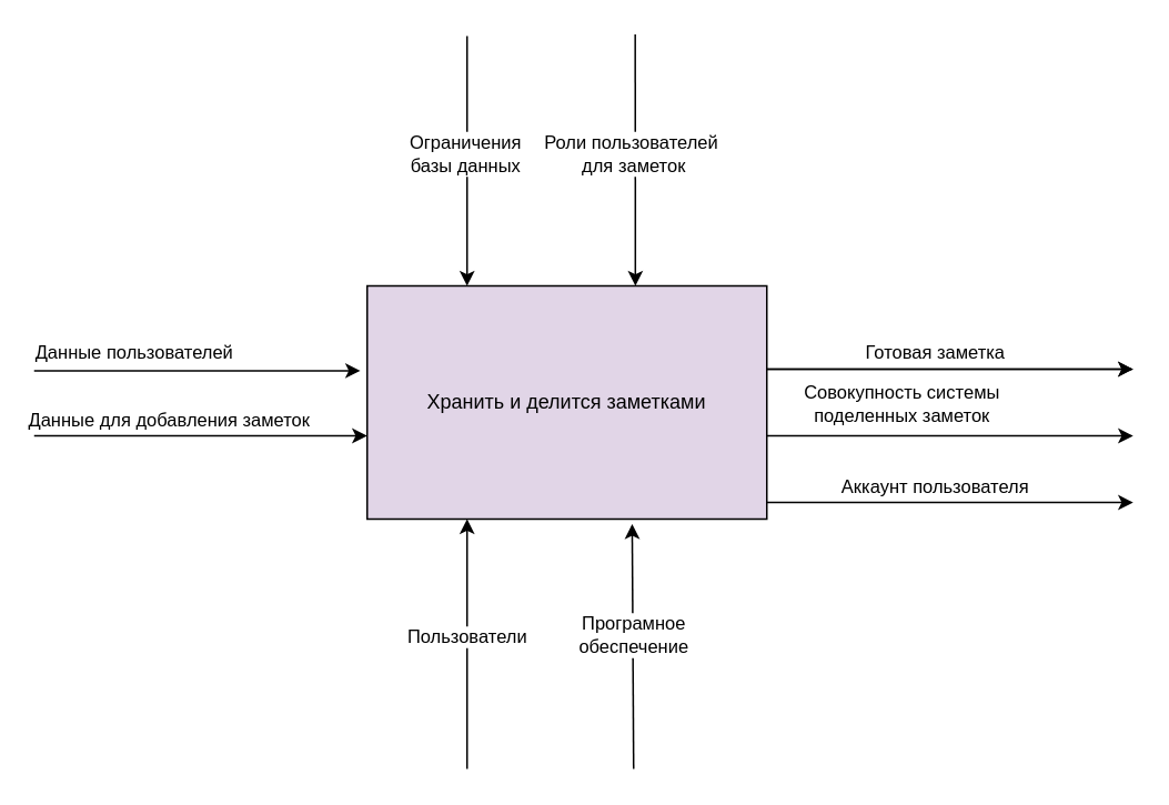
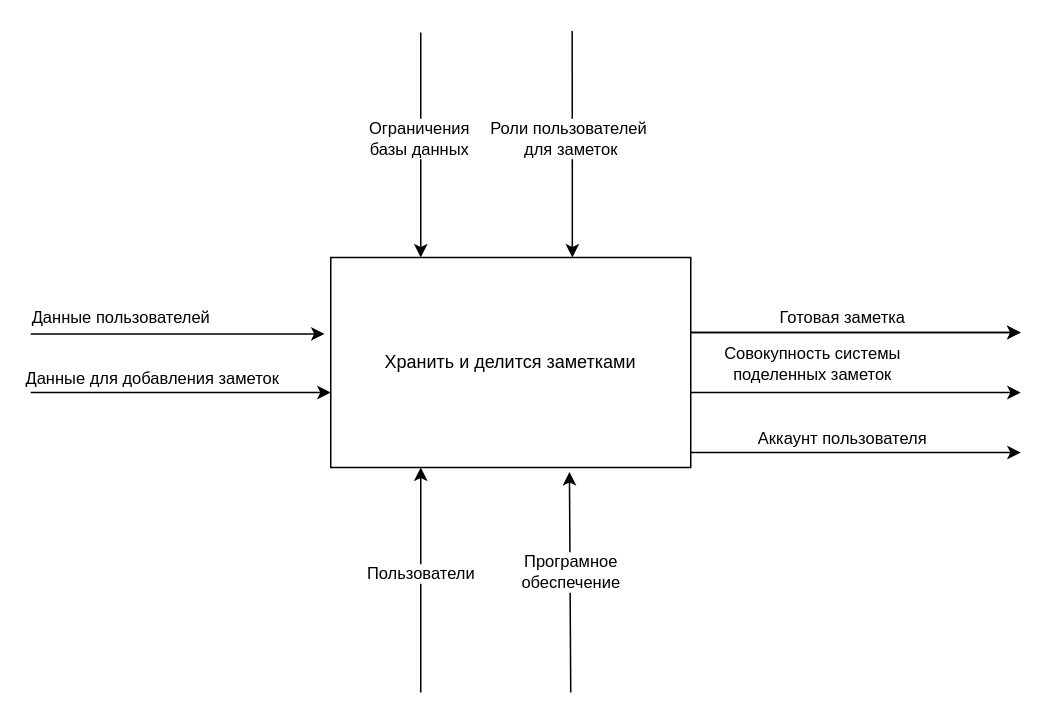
  <mxCell id="0" />
  <mxCell id="1" parent="0" />
- <mxCell id="2" value="Хранить и делится заметками" style="rounded=0;whiteSpace=wrap;html=1;fillColor=#e1d5e7;" vertex="1" parent="1"><mxGeometry x="220" y="171" width="240" height="140" as="geometry" /></mxCell>
+ <mxCell id="2" value="Хранить и делится заметками" style="rounded=0;whiteSpace=wrap;html=1;" vertex="1" parent="1"><mxGeometry x="220" y="171" width="240" height="140" as="geometry" /></mxCell>
  <mxCell id="3" value="" style="endArrow=classic;html=1;rounded=0;entryX=0.25;entryY=0;entryDx=0;entryDy=0;" edge="1" parent="1" target="2"><mxGeometry width="50" height="50" relative="1" as="geometry"><mxPoint x="280" y="21" as="sourcePoint" /><mxPoint x="330" y="281" as="targetPoint" /></mxGeometry></mxCell>
  <mxCell id="4" value="Ограничения&lt;br&gt;базы данных" style="edgeLabel;html=1;align=center;verticalAlign=middle;resizable=0;points=[];" vertex="1" connectable="0" parent="3"><mxGeometry x="-0.147" y="-2" relative="1" as="geometry"><mxPoint y="6" as="offset" /></mxGeometry></mxCell>
  <mxCell id="5" value="" style="endArrow=classic;html=1;rounded=0;entryX=0.588;entryY=0.007;entryDx=0;entryDy=0;entryPerimeter=0;" edge="1" parent="1"><mxGeometry width="50" height="50" relative="1" as="geometry"><mxPoint x="380.96" y="20.02" as="sourcePoint" /><mxPoint x="381.08" y="171" as="targetPoint" /></mxGeometry></mxCell>
  <mxCell id="6" value="Роли пользователей&amp;nbsp;&lt;br&gt;для заметок" style="edgeLabel;html=1;align=center;verticalAlign=middle;resizable=0;points=[];" vertex="1" connectable="0" parent="5"><mxGeometry x="-0.391" y="1" relative="1" as="geometry"><mxPoint x="-2" y="25" as="offset" /></mxGeometry></mxCell>
  <mxCell id="7" value="" style="endArrow=classic;html=1;rounded=0;entryX=-0.017;entryY=0.364;entryDx=0;entryDy=0;entryPerimeter=0;" edge="1" parent="1" target="2"><mxGeometry width="50" height="50" relative="1" as="geometry"><mxPoint x="20" y="222" as="sourcePoint" /><mxPoint x="330" y="261" as="targetPoint" /></mxGeometry></mxCell>
  <mxCell id="8" value="Данные пользователей" style="edgeLabel;html=1;align=center;verticalAlign=middle;resizable=0;points=[];" vertex="1" connectable="0" parent="7"><mxGeometry x="-0.316" y="3" relative="1" as="geometry"><mxPoint x="-7" y="-8" as="offset" /></mxGeometry></mxCell>
  <mxCell id="9" value="" style="endArrow=classic;html=1;rounded=0;" edge="1" parent="1"><mxGeometry width="50" height="50" relative="1" as="geometry"><mxPoint x="20" y="261" as="sourcePoint" /><mxPoint x="220" y="261" as="targetPoint" /></mxGeometry></mxCell>
  <mxCell id="10" value="Данные для добавления заметок" style="edgeLabel;html=1;align=center;verticalAlign=middle;resizable=0;points=[];" vertex="1" connectable="0" parent="9"><mxGeometry x="-0.83" y="2" relative="1" as="geometry"><mxPoint x="63" y="-8" as="offset" /></mxGeometry></mxCell>
  <mxCell id="11" value="" style="endArrow=classic;html=1;rounded=0;entryX=0.25;entryY=1;entryDx=0;entryDy=0;" edge="1" parent="1" target="2"><mxGeometry width="50" height="50" relative="1" as="geometry"><mxPoint x="280" y="461" as="sourcePoint" /><mxPoint x="330" y="261" as="targetPoint" /></mxGeometry></mxCell>
  <mxCell id="12" value="Пользователи" style="edgeLabel;html=1;align=center;verticalAlign=middle;resizable=0;points=[];" vertex="1" connectable="0" parent="11"><mxGeometry x="-0.32" y="1" relative="1" as="geometry"><mxPoint y="-29" as="offset" /></mxGeometry></mxCell>
  <mxCell id="13" value="Програмное&lt;br&gt;обеспечение" style="endArrow=classic;html=1;rounded=0;entryX=0.663;entryY=1.021;entryDx=0;entryDy=0;entryPerimeter=0;" edge="1" parent="1" target="2"><mxGeometry x="0.088" width="50" height="50" relative="1" as="geometry"><mxPoint x="380" y="461" as="sourcePoint" /><mxPoint x="330" y="261" as="targetPoint" /><mxPoint as="offset" /></mxGeometry></mxCell>
  <mxCell id="14" value="" style="endArrow=classic;html=1;rounded=0;exitX=1;exitY=0.357;exitDx=0;exitDy=0;exitPerimeter=0;" edge="1" parent="1" source="2"><mxGeometry width="50" height="50" relative="1" as="geometry"><mxPoint x="440" y="311" as="sourcePoint" /><mxPoint x="680" y="221" as="targetPoint" /></mxGeometry></mxCell>
  <mxCell id="15" value="Готовая заметка" style="edgeLabel;html=1;align=center;verticalAlign=middle;resizable=0;points=[];" vertex="1" connectable="0" parent="14"><mxGeometry x="0.2" y="1" relative="1" as="geometry"><mxPoint x="-32" y="-9" as="offset" /></mxGeometry></mxCell>
  <mxCell id="16" value="" style="endArrow=classic;html=1;rounded=0;exitX=1;exitY=0.357;exitDx=0;exitDy=0;exitPerimeter=0;" edge="1" parent="1"><mxGeometry width="50" height="50" relative="1" as="geometry"><mxPoint x="460" y="261" as="sourcePoint" /><mxPoint x="680" y="261.02" as="targetPoint" /></mxGeometry></mxCell>
  <mxCell id="17" value="Совокупность системы&lt;br&gt;поделенных заметок" style="edgeLabel;html=1;align=center;verticalAlign=middle;resizable=0;points=[];" vertex="1" connectable="0" parent="16"><mxGeometry x="0.2" y="1" relative="1" as="geometry"><mxPoint x="-52" y="-19" as="offset" /></mxGeometry></mxCell>
  <mxCell id="18" value="" style="endArrow=classic;html=1;rounded=0;exitX=1;exitY=0.357;exitDx=0;exitDy=0;exitPerimeter=0;" edge="1" parent="1"><mxGeometry width="50" height="50" relative="1" as="geometry"><mxPoint x="460" y="220.98" as="sourcePoint" /><mxPoint x="680" y="221" as="targetPoint" /></mxGeometry></mxCell>
  <mxCell id="19" value="" style="endArrow=classic;html=1;rounded=0;exitX=1;exitY=0.357;exitDx=0;exitDy=0;exitPerimeter=0;" edge="1" parent="1"><mxGeometry width="50" height="50" relative="1" as="geometry"><mxPoint x="460" y="301" as="sourcePoint" /><mxPoint x="680" y="301.02" as="targetPoint" /></mxGeometry></mxCell>
  <mxCell id="20" value="Аккаунт пользователя" style="edgeLabel;html=1;align=center;verticalAlign=middle;resizable=0;points=[];" vertex="1" connectable="0" parent="19"><mxGeometry x="0.2" y="1" relative="1" as="geometry"><mxPoint x="-32" y="-9" as="offset" /></mxGeometry></mxCell>
